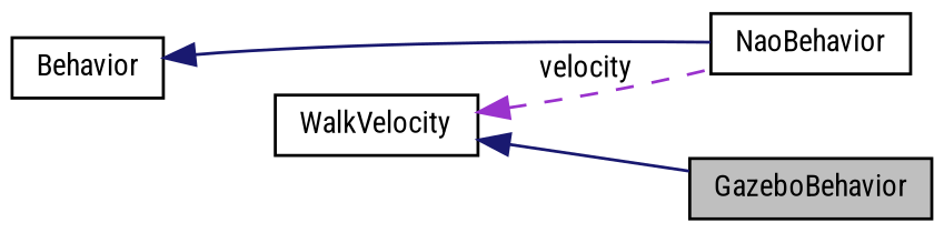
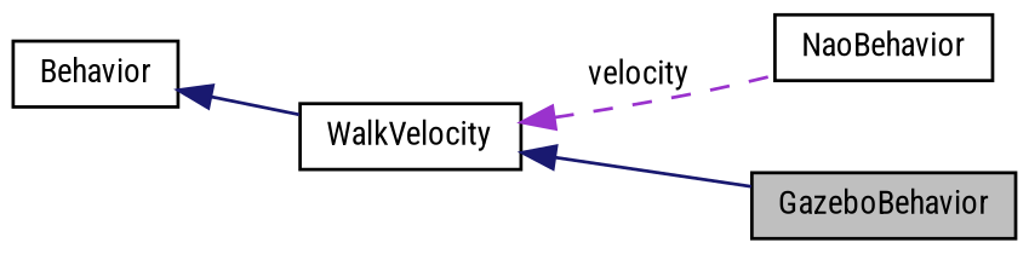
  digraph {
    fontname="Roboto Condensed"
    rankdir=LR
    node [color=black fillcolor=white fontname="Roboto Condensed" fontsize=10 shape=record style=filled]
    edge [color=midnightblue dir=back fontname="Roboto Condensed" fontsize=10 labelfontname=Helvetica labelfontsize=10 style=solid]
    n1 [fillcolor=grey75 fontcolor=black height=0.2 label=GazeboBehavior width=0.4]
    n2 [height=0.2 label=NaoBehavior width=0.4]
    n3 [height=0.2 label=Behavior width=0.4]
    n4 [height=0.2 label=WalkVelocity width=0.4]
-   n3 -> n2
+   n3 -> n4
    n4 -> n1
    n4 -> n2 [color=darkorchid3 label=" velocity" style=dashed]
  }
